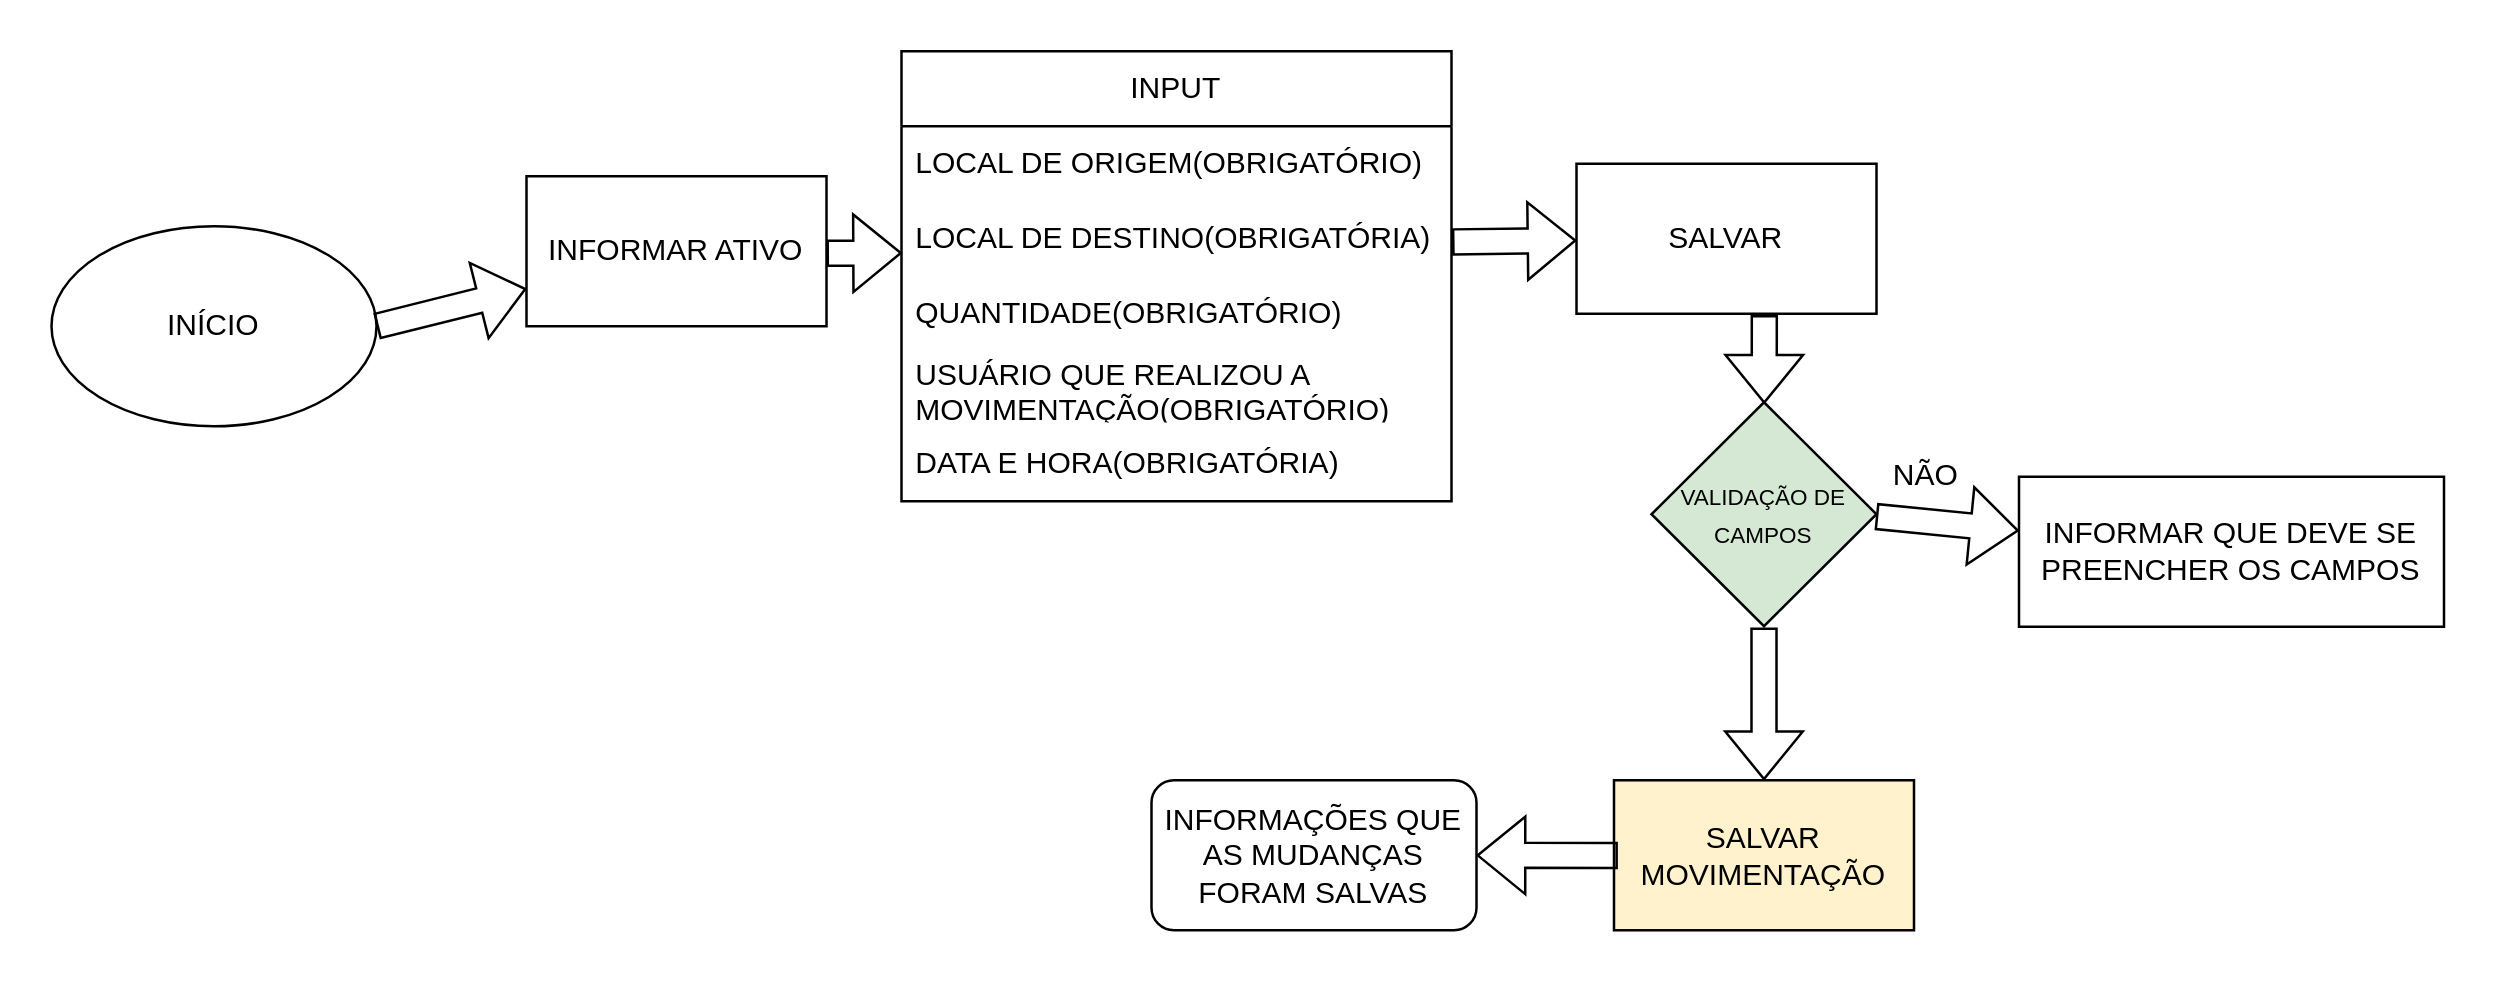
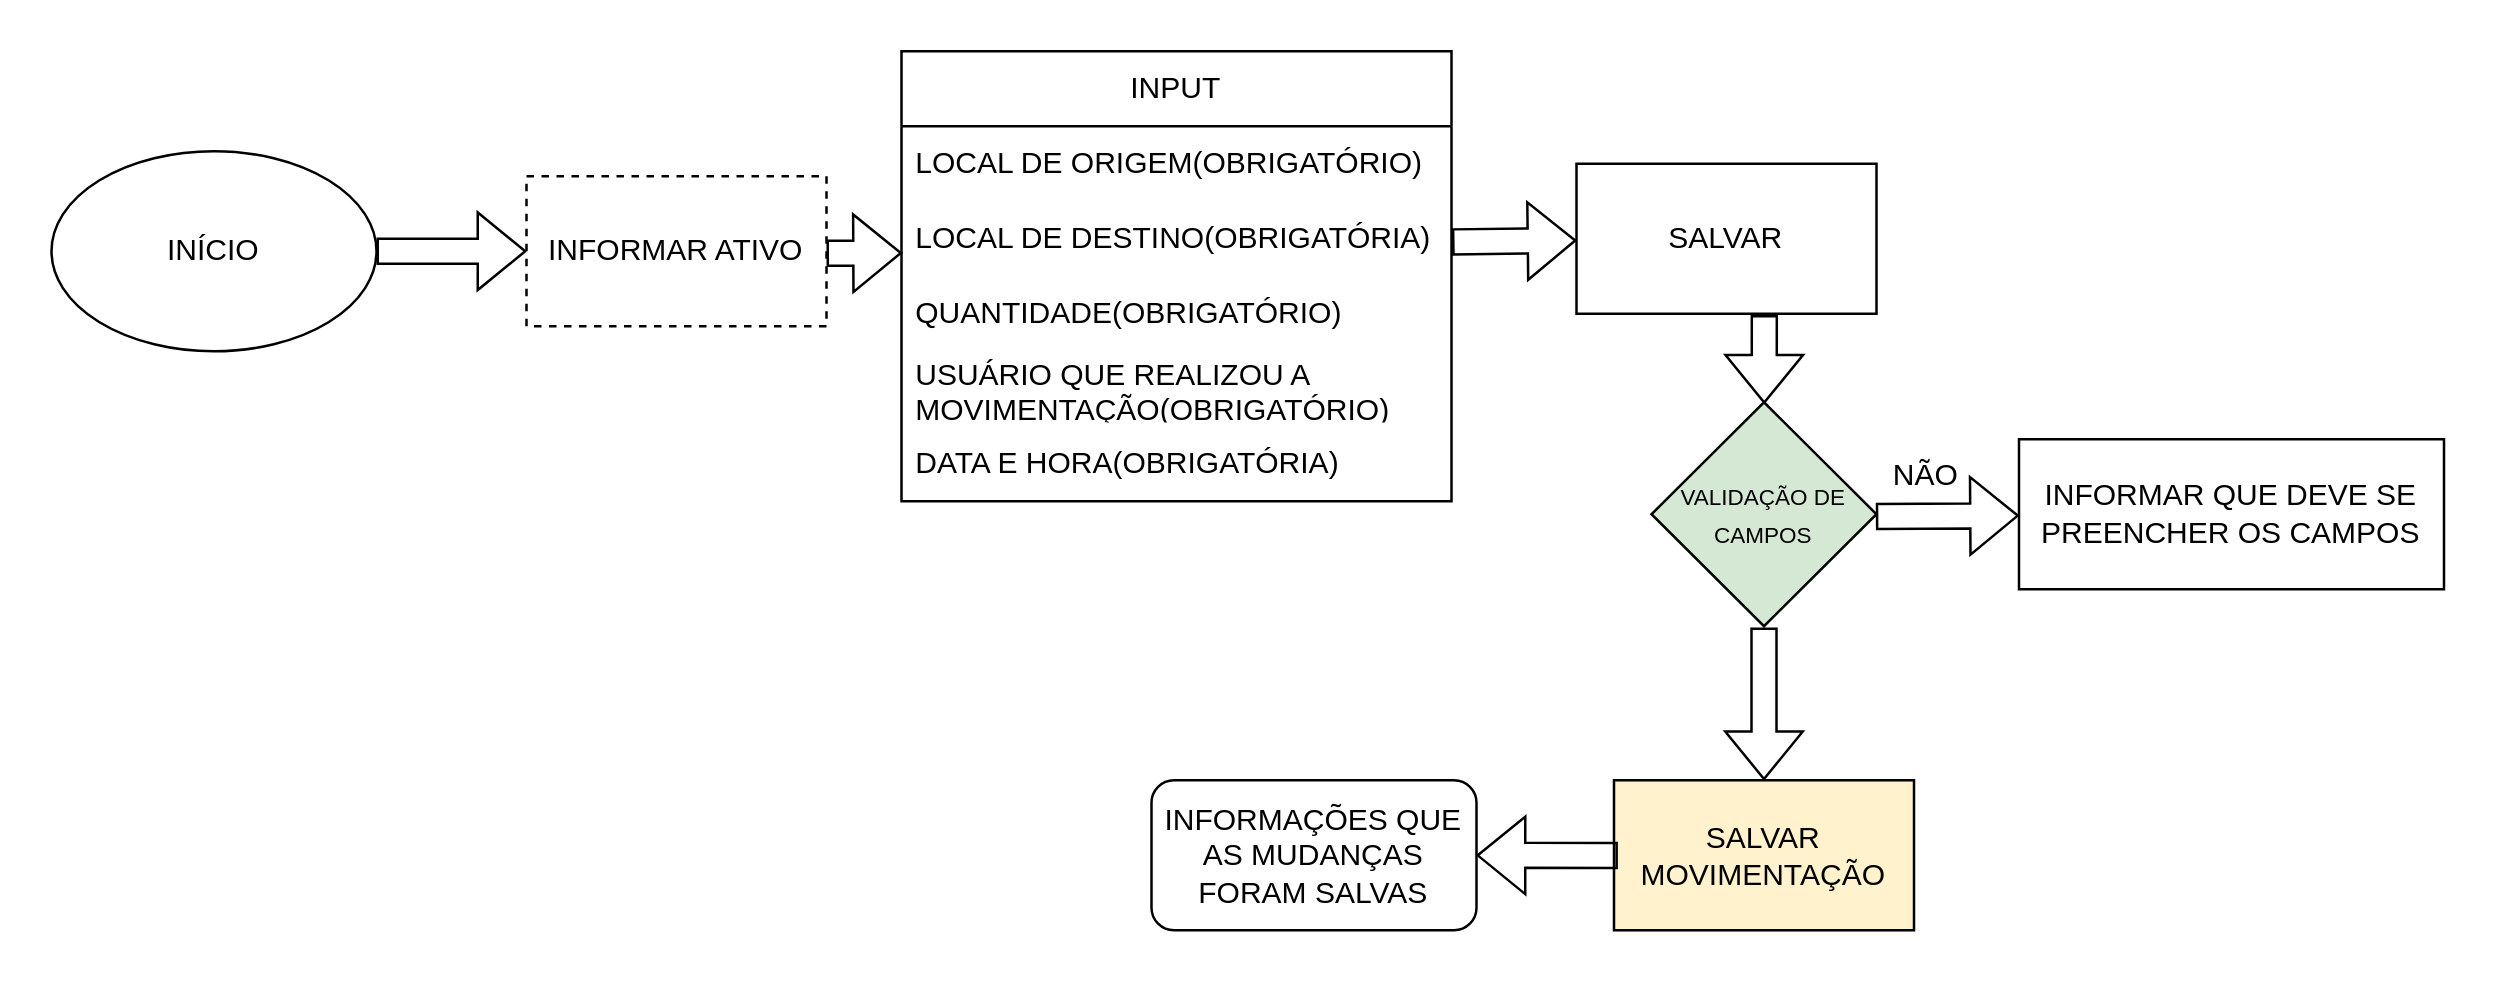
  <mxCell id="0" />
  <mxCell id="1" parent="0" />
- <mxCell id="2" value="INÍCIO" style="ellipse;whiteSpace=wrap;html=1;" vertex="1" parent="1"><mxGeometry x="20" y="90" width="130" height="80" as="geometry" /></mxCell>
+ <mxCell id="2" value="INÍCIO" style="ellipse;whiteSpace=wrap;html=1;" vertex="1" parent="1"><mxGeometry x="20" y="60" width="130" height="80" as="geometry" /></mxCell>
  <mxCell id="3" value="" style="shape=flexArrow;endArrow=classic;html=1;rounded=0;exitX=1;exitY=0.5;exitDx=0;exitDy=0;" edge="1" parent="1" source="2" target="4"><mxGeometry width="50" height="50" relative="1" as="geometry"><mxPoint x="370" y="450" as="sourcePoint" /><mxPoint x="270" y="100" as="targetPoint" /></mxGeometry></mxCell>
- <mxCell id="4" value="INFORMAR ATIVO" style="rounded=0;whiteSpace=wrap;html=1;" vertex="1" parent="1"><mxGeometry x="210" y="70" width="120" height="60" as="geometry" /></mxCell>
+ <mxCell id="4" value="INFORMAR ATIVO" style="rounded=0;whiteSpace=wrap;html=1;dashed=1;" vertex="1" parent="1"><mxGeometry x="210" y="70" width="120" height="60" as="geometry" /></mxCell>
  <mxCell id="5" value="" style="shape=flexArrow;endArrow=classic;html=1;rounded=0;exitX=1;exitY=0.514;exitDx=0;exitDy=0;exitPerimeter=0;entryX=0.001;entryY=0.69;entryDx=0;entryDy=0;entryPerimeter=0;" edge="1" parent="1" source="4" target="8"><mxGeometry width="50" height="50" relative="1" as="geometry"><mxPoint x="380" y="130" as="sourcePoint" /><mxPoint x="430" y="100" as="targetPoint" /></mxGeometry></mxCell>
  <mxCell id="6" value="INPUT" style="swimlane;fontStyle=0;childLayout=stackLayout;horizontal=1;startSize=30;horizontalStack=0;resizeParent=1;resizeParentMax=0;resizeLast=0;collapsible=1;marginBottom=0;whiteSpace=wrap;html=1;" vertex="1" parent="1"><mxGeometry x="360" width="220" height="180" as="geometry" y="20" /></mxCell>
  <mxCell id="7" value="LOCAL DE ORIGEM(OBRIGATÓRIO)" style="text;strokeColor=none;fillColor=none;align=left;verticalAlign=middle;spacingLeft=4;spacingRight=4;overflow=hidden;points=[[0,0.5],[1,0.5]];portConstraint=eastwest;rotatable=0;whiteSpace=wrap;html=1;" vertex="1" parent="6"><mxGeometry y="30" width="220" height="30" as="geometry" /></mxCell>
  <mxCell id="8" value="LOCAL DE DESTINO(OBRIGATÓRIA)" style="text;strokeColor=none;fillColor=none;align=left;verticalAlign=middle;spacingLeft=4;spacingRight=4;overflow=hidden;points=[[0,0.5],[1,0.5]];portConstraint=eastwest;rotatable=0;whiteSpace=wrap;html=1;" vertex="1" parent="6"><mxGeometry y="60" width="220" height="30" as="geometry" /></mxCell>
  <mxCell id="9" value="QUANTIDADE(OBRIGATÓRIO)" style="text;strokeColor=none;fillColor=none;align=left;verticalAlign=middle;spacingLeft=4;spacingRight=4;overflow=hidden;points=[[0,0.5],[1,0.5]];portConstraint=eastwest;rotatable=0;whiteSpace=wrap;html=1;" vertex="1" parent="6"><mxGeometry y="90" width="220" height="30" as="geometry" /></mxCell>
  <mxCell id="10" value="USUÁRIO QUE REALIZOU A MOVIMENTAÇÃO(OBRIGATÓRIO)" style="text;strokeColor=none;fillColor=none;align=left;verticalAlign=middle;spacingLeft=4;spacingRight=4;overflow=hidden;points=[[0,0.5],[1,0.5]];portConstraint=eastwest;rotatable=0;whiteSpace=wrap;html=1;" vertex="1" parent="6"><mxGeometry y="120" width="220" height="30" as="geometry" /></mxCell>
  <mxCell id="11" value="DATA E HORA(OBRIGATÓRIA)" style="text;strokeColor=none;fillColor=none;align=left;verticalAlign=middle;spacingLeft=4;spacingRight=4;overflow=hidden;points=[[0,0.5],[1,0.5]];portConstraint=eastwest;rotatable=0;whiteSpace=wrap;html=1;" vertex="1" parent="6"><mxGeometry y="150" width="220" height="30" as="geometry" /></mxCell>
  <mxCell id="12" value="" style="shape=flexArrow;endArrow=classic;html=1;rounded=0;exitX=1.001;exitY=0.542;exitDx=0;exitDy=0;exitPerimeter=0;" edge="1" parent="1" source="8" target="13"><mxGeometry width="50" height="50" relative="1" as="geometry"><mxPoint x="600" y="110" as="sourcePoint" /><mxPoint x="660" y="96" as="targetPoint" /></mxGeometry></mxCell>
  <mxCell id="13" value="SALVAR" style="rounded=0;whiteSpace=wrap;html=1;" vertex="1" parent="1"><mxGeometry x="630" y="65" width="120" height="60" as="geometry" /></mxCell>
  <mxCell id="14" value="" style="shape=flexArrow;endArrow=classic;html=1;rounded=0;exitX=0.626;exitY=1.009;exitDx=0;exitDy=0;exitPerimeter=0;entryX=0.501;entryY=0.007;entryDx=0;entryDy=0;entryPerimeter=0;" edge="1" parent="1" source="13" target="15"><mxGeometry width="50" height="50" relative="1" as="geometry"><mxPoint x="590" y="130" as="sourcePoint" /><mxPoint x="710" y="200.403" as="targetPoint" /></mxGeometry></mxCell>
  <mxCell id="15" value="&lt;font style=&quot;font-size: 9px;&quot;&gt;VALIDAÇÃO DE CAMPOS&lt;/font&gt;" style="rhombus;whiteSpace=wrap;html=1;fillColor=#d5e8d4;" vertex="1" parent="1"><mxGeometry x="660" y="160.4" width="90" height="89.6" as="geometry" /></mxCell>
  <mxCell id="16" value="" style="shape=flexArrow;endArrow=classic;html=1;rounded=0;exitX=0.5;exitY=1.006;exitDx=0;exitDy=0;exitPerimeter=0;" edge="1" parent="1" source="15" target="17"><mxGeometry width="50" height="50" relative="1" as="geometry"><mxPoint x="660" y="230" as="sourcePoint" /><mxPoint x="705" y="341.613" as="targetPoint" /></mxGeometry></mxCell>
  <mxCell id="17" value="SALVAR MOVIMENTAÇÃO" style="rounded=0;whiteSpace=wrap;html=1;fillColor=#fff2cc;" vertex="1" parent="1"><mxGeometry x="645" y="311.613" width="120" height="60" as="geometry" /></mxCell>
  <mxCell id="18" value="" style="shape=flexArrow;endArrow=classic;html=1;rounded=0;exitX=0.997;exitY=0.51;exitDx=0;exitDy=0;exitPerimeter=0;" edge="1" parent="1" source="15" target="19"><mxGeometry width="50" height="50" relative="1" as="geometry"><mxPoint x="765" y="210.4" as="sourcePoint" /><mxPoint x="810" y="205" as="targetPoint" /></mxGeometry></mxCell>
- <mxCell id="19" value="INFORMAR QUE DEVE SE PREENCHER OS CAMPOS" style="rounded=0;whiteSpace=wrap;html=1;" vertex="1" parent="1"><mxGeometry x="807" y="190.2" width="170" height="60" as="geometry" /></mxCell>
+ <mxCell id="19" value="INFORMAR QUE DEVE SE PREENCHER OS CAMPOS" style="rounded=0;whiteSpace=wrap;html=1;" vertex="1" parent="1"><mxGeometry x="807" y="175.2" width="170" height="60" as="geometry" /></mxCell>
  <mxCell id="20" value="NÃO" style="text;strokeColor=none;align=center;fillColor=none;html=1;verticalAlign=middle;whiteSpace=wrap;rounded=0;" vertex="1" parent="1"><mxGeometry x="740" y="175.2" width="60" height="30" as="geometry" /></mxCell>
  <mxCell id="21" value="" style="shape=flexArrow;endArrow=classic;html=1;rounded=0;exitX=0.013;exitY=0.501;exitDx=0;exitDy=0;exitPerimeter=0;" edge="1" parent="1" source="17" target="22"><mxGeometry width="50" height="50" relative="1" as="geometry"><mxPoint x="520" y="300" as="sourcePoint" /><mxPoint x="560" y="340" as="targetPoint" /></mxGeometry></mxCell>
  <mxCell id="22" value="INFORMAÇÕES QUE AS MUDANÇAS FORAM SALVAS" style="whiteSpace=wrap;html=1;rounded=1;" vertex="1" parent="1"><mxGeometry x="460" y="311.61" width="130" height="60" as="geometry" /></mxCell>
